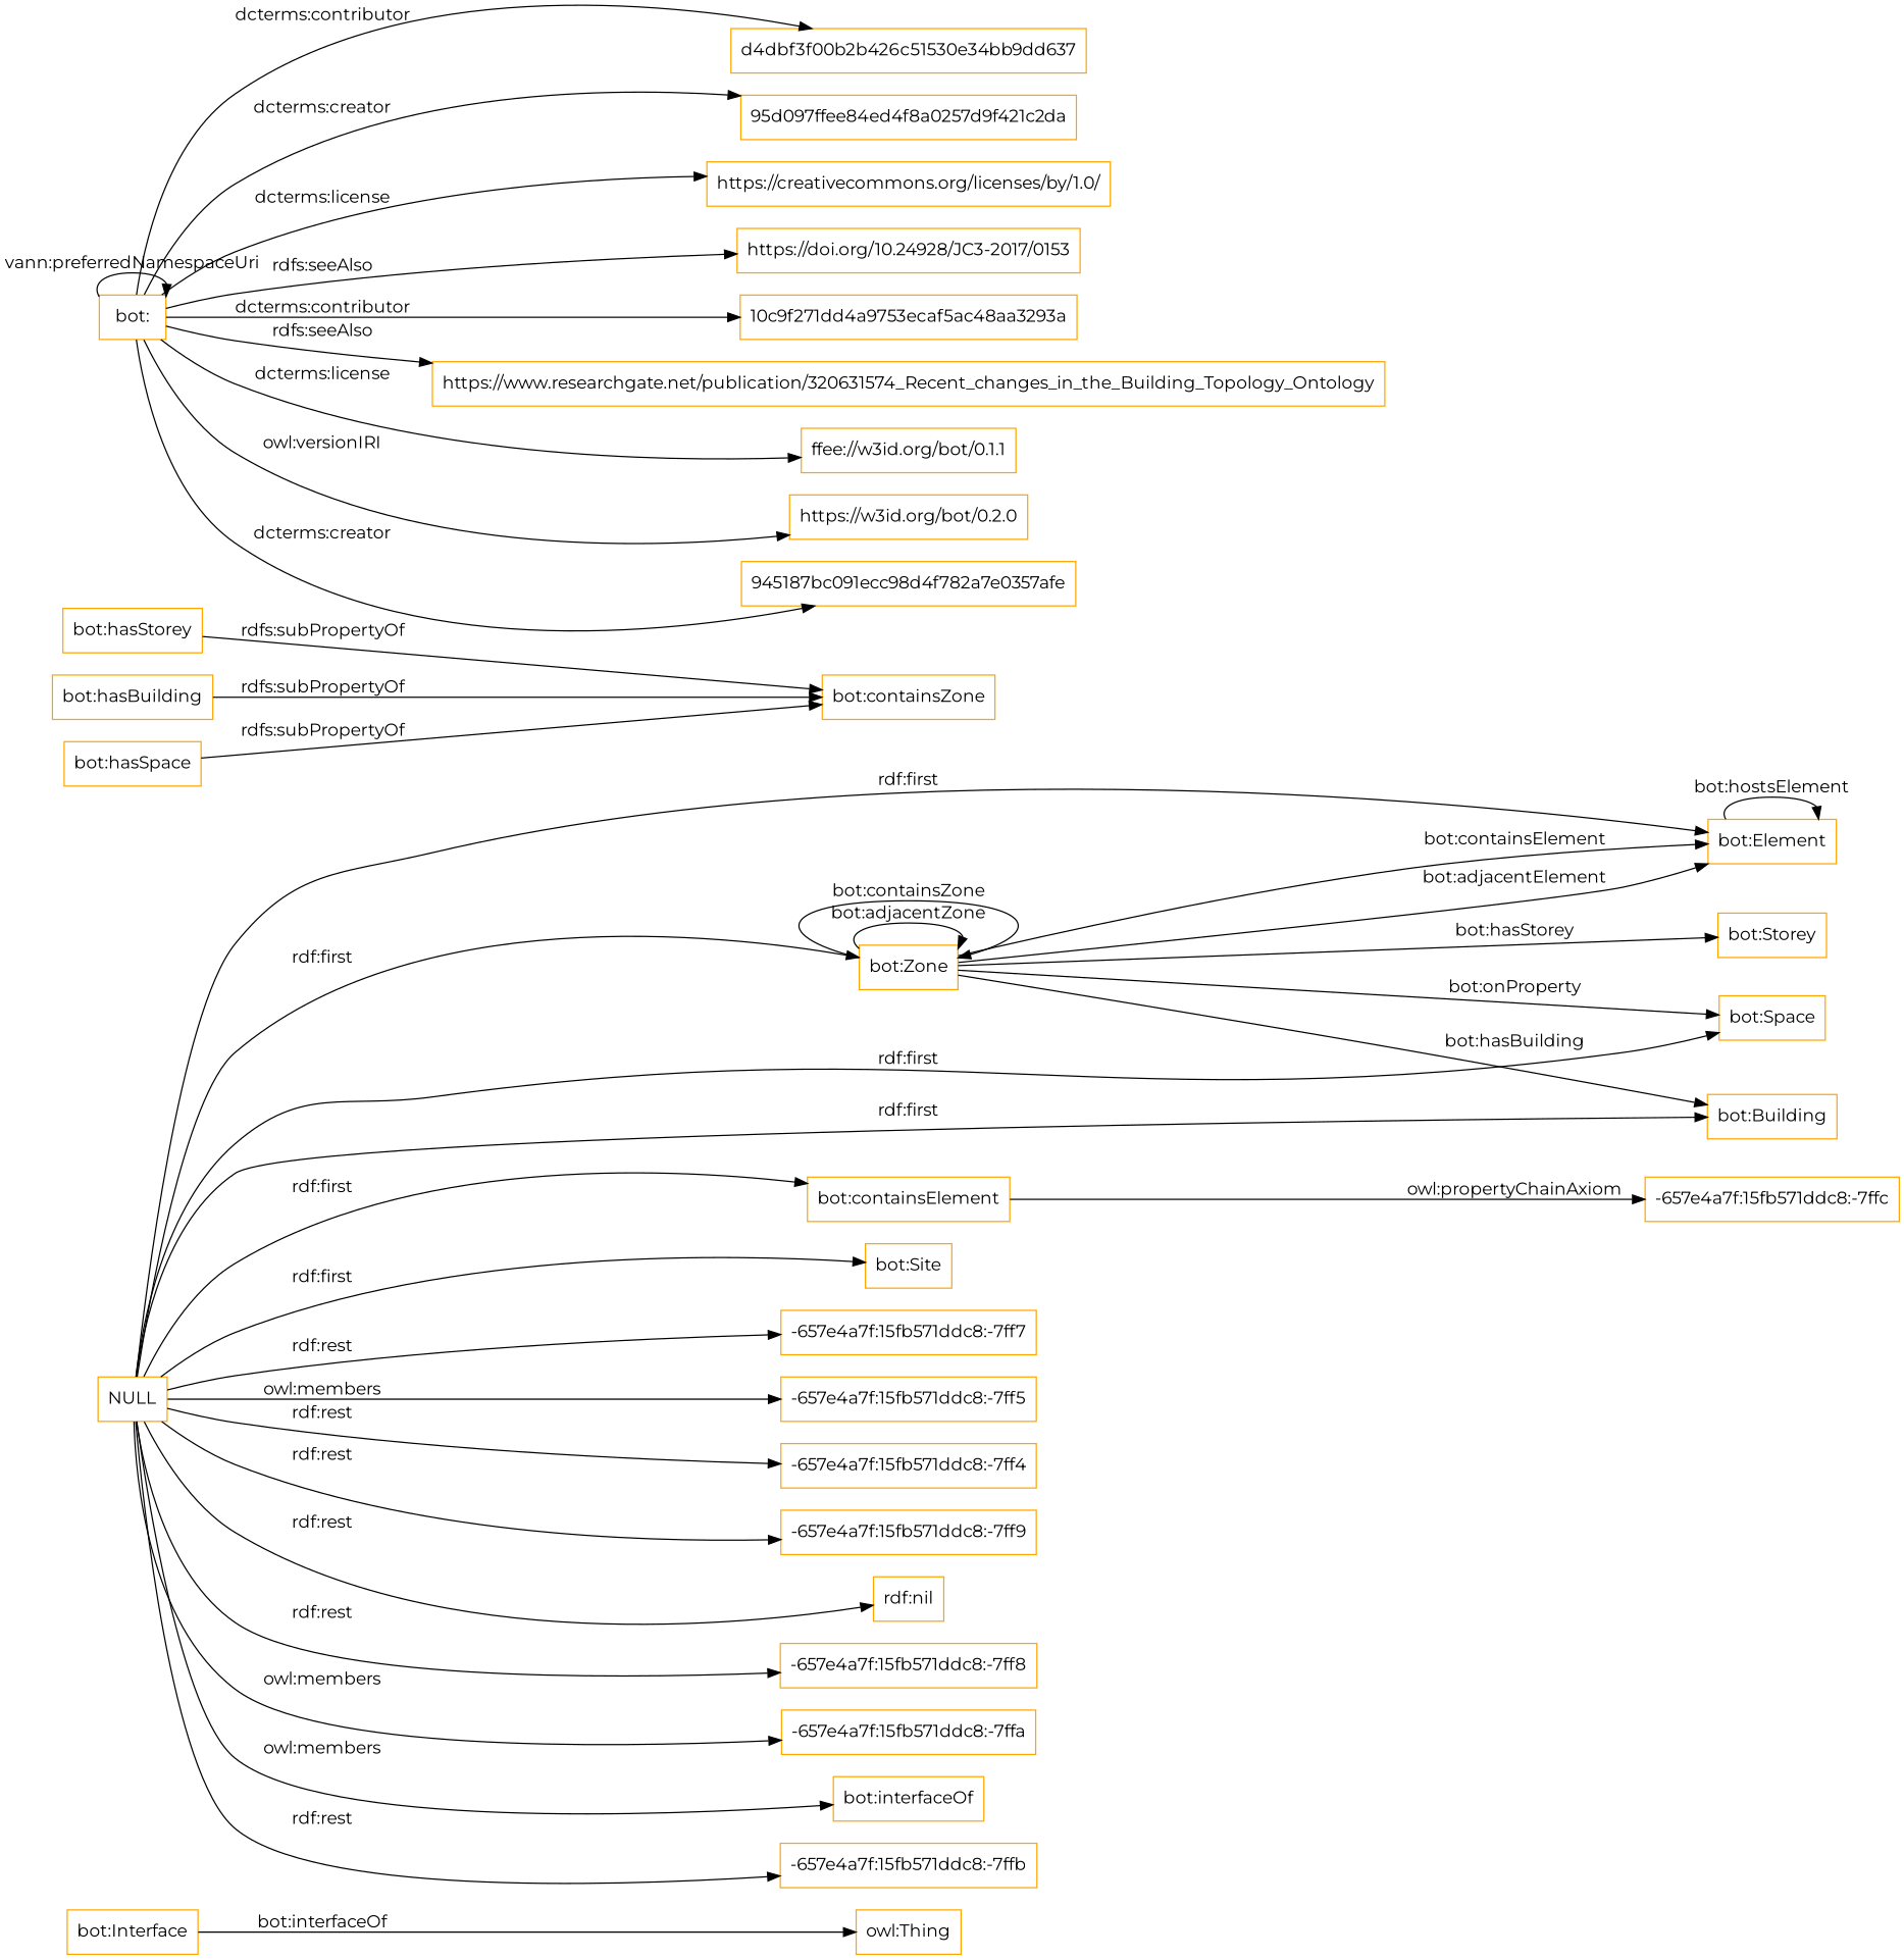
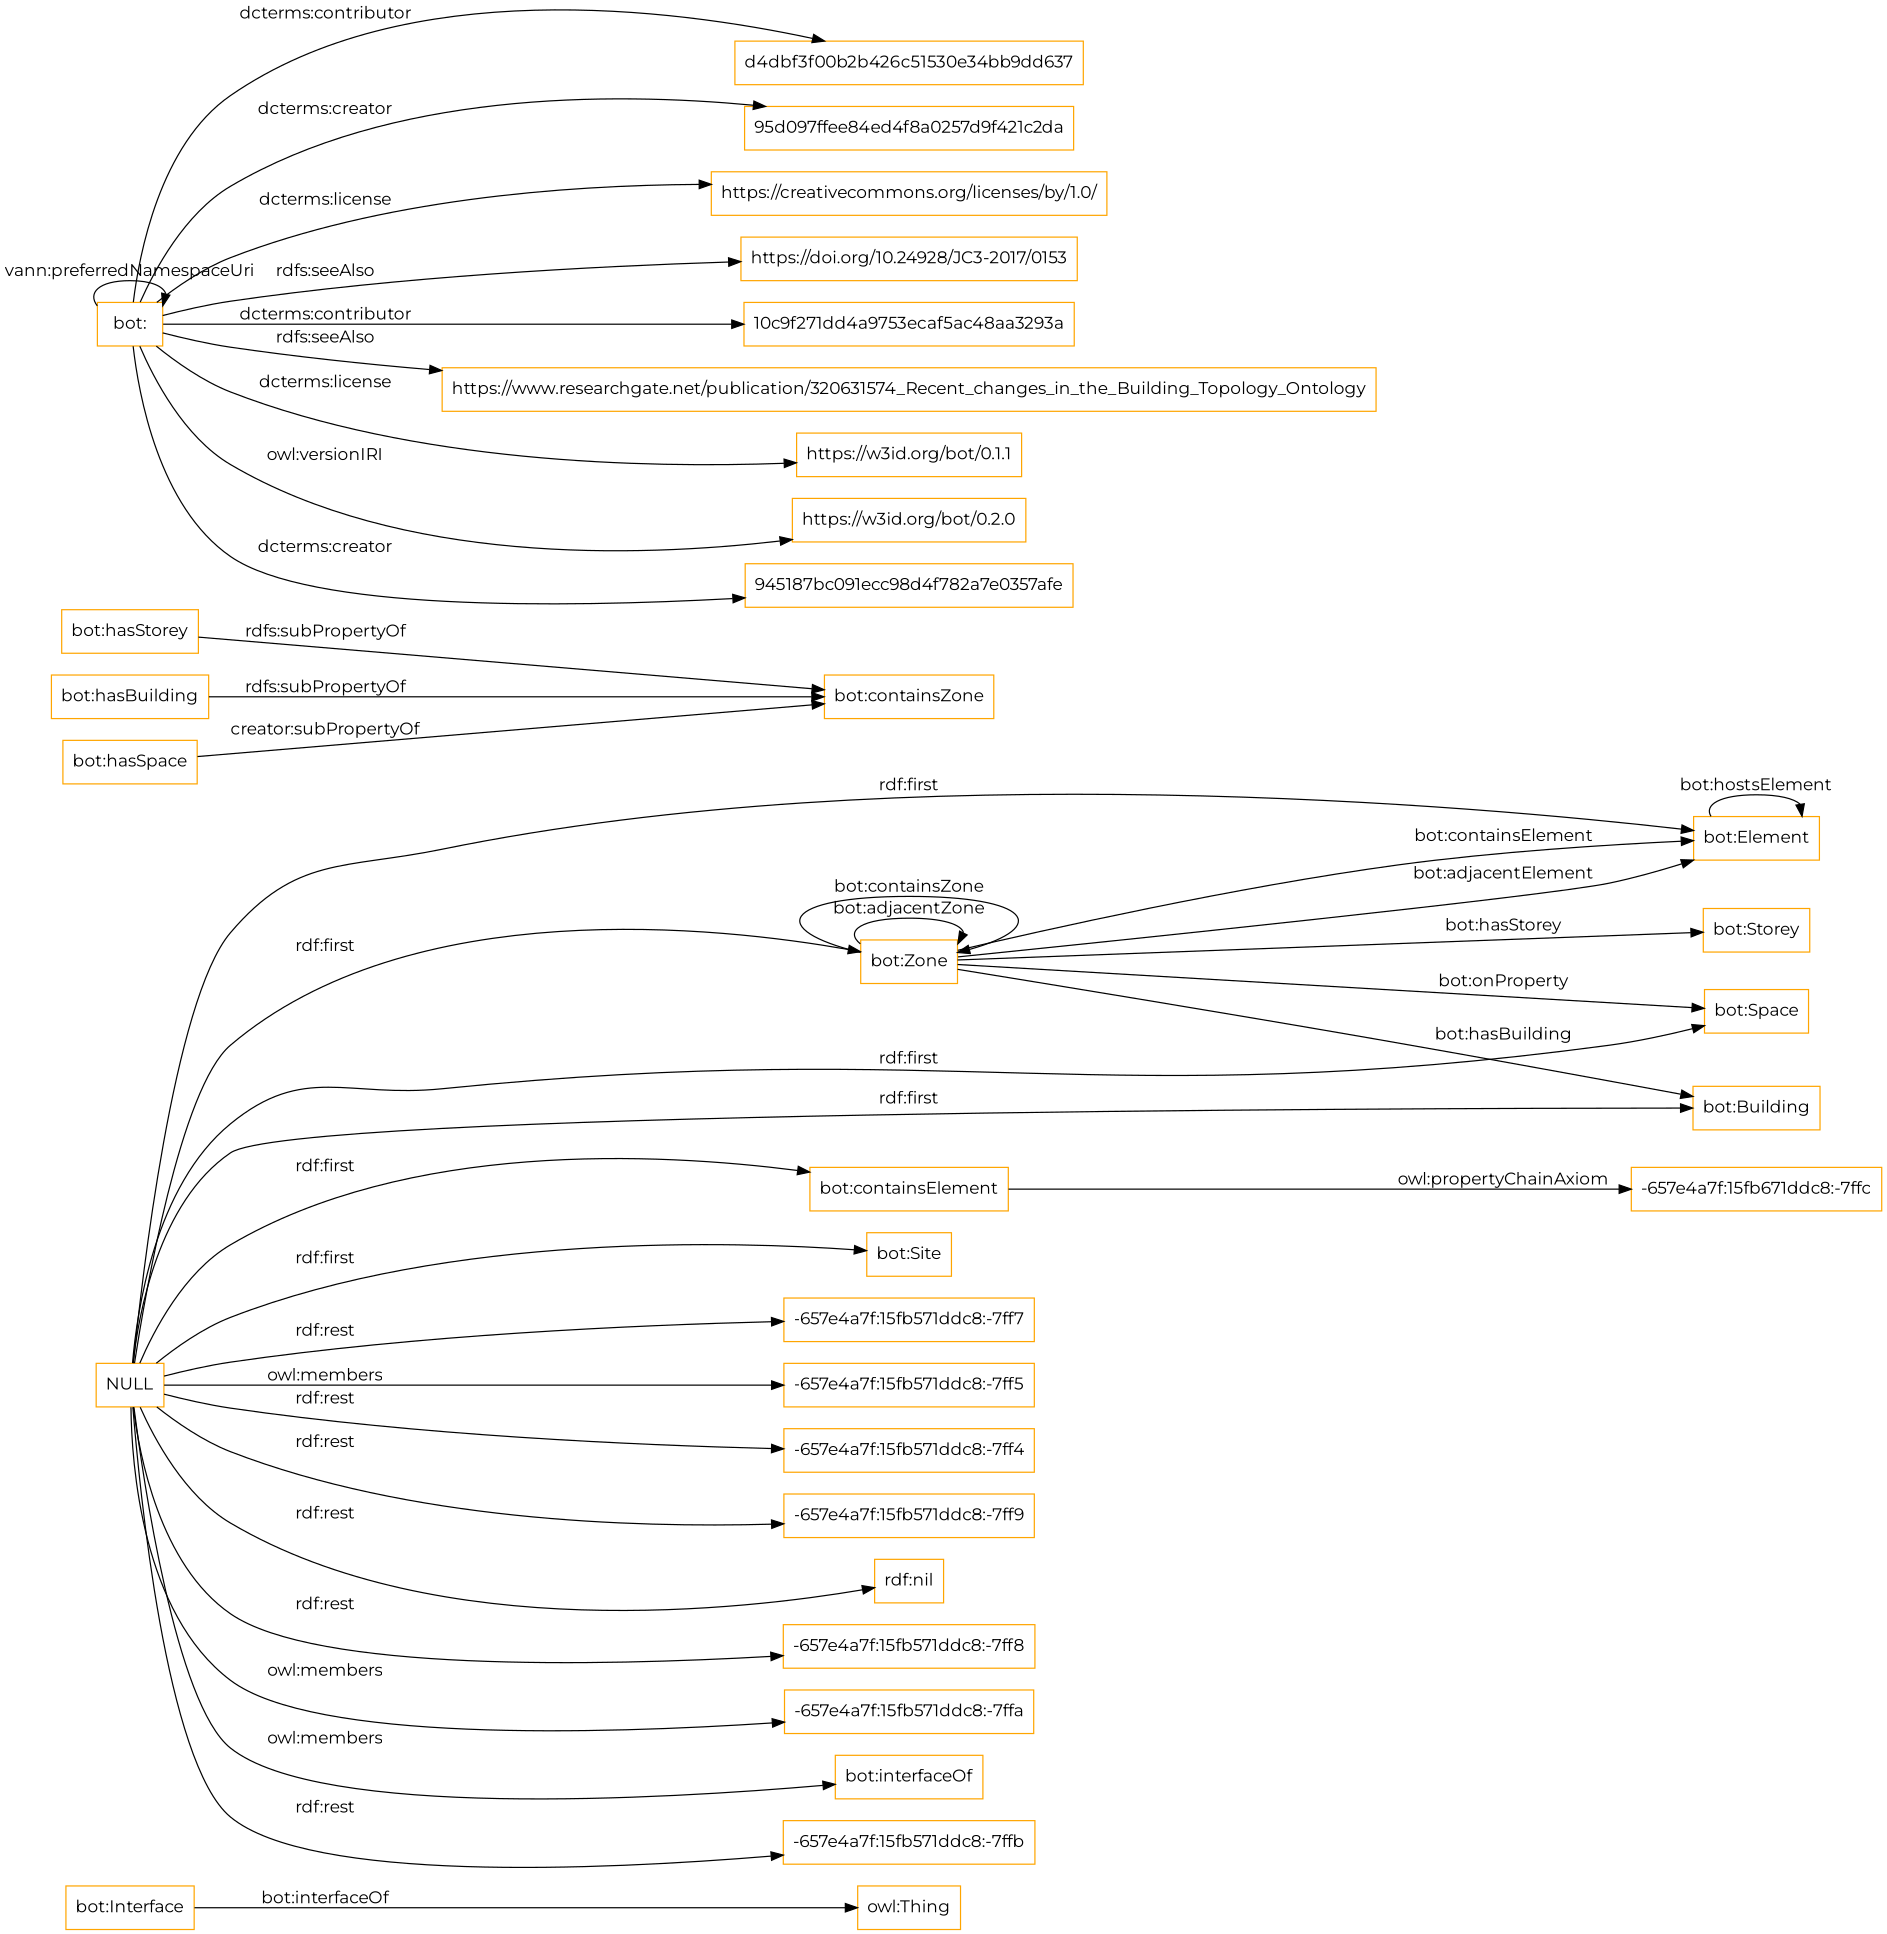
  digraph {
    fontname=Montserrat
    rankdir=LR
    node [color=orange fontname=Montserrat shape=rectangle]
    edge [fontname=Montserrat]
    "bot:Interface"
    "owl:Thing"
    "bot:Element"
    "bot:Zone"
    "bot:Space"
    "bot:Storey"
    "bot:Building"
    "bot:containsElement"
-   "-657e4a7f:15fb571ddc8:-7ffc"
+   "-657e4a7f:15fb571ddc8:-7ffc" [label="-657e4a7f:15fb671ddc8:-7ffc"]
    "bot:hasStorey"
    "bot:containsZone"
    "bot:hasBuilding"
    "bot:"
    d4dbf3f00b2b426c51530e34bb9dd637
    "95d097ffee84ed4f8a0257d9f421c2da"
    "https://creativecommons.org/licenses/by/1.0/"
    "https://doi.org/10.24928/JC3-2017/0153"
    "10c9f271dd4a9753ecaf5ac48aa3293a"
    "https://www.researchgate.net/publication/320631574_Recent_changes_in_the_Building_Topology_Ontology"
-   "https://w3id.org/bot/0.1.1" [label="ffee://w3id.org/bot/0.1.1"]
+   "https://w3id.org/bot/0.1.1"
    "https://w3id.org/bot/0.2.0"
    "945187bc091ecc98d4f782a7e0357afe"
    "bot:hasSpace"
    NULL
    "bot:Site"
    "-657e4a7f:15fb571ddc8:-7ff7"
    "-657e4a7f:15fb571ddc8:-7ff5"
    "-657e4a7f:15fb571ddc8:-7ff4"
    "-657e4a7f:15fb571ddc8:-7ff9"
    "rdf:nil"
    "-657e4a7f:15fb571ddc8:-7ff8"
    "-657e4a7f:15fb571ddc8:-7ffa"
    "bot:interfaceOf"
    "-657e4a7f:15fb571ddc8:-7ffb"
    "bot:Interface" -> "owl:Thing" [label="bot:interfaceOf"]
    "bot:Element" -> "bot:Element" [label="bot:hostsElement"]
    "bot:Zone" -> "bot:Element" [label="bot:adjacentElement"]
    "bot:Zone" -> "bot:Element" [label="bot:containsElement"]
    "bot:Zone" -> "bot:Zone" [label="bot:adjacentZone"]
    "bot:Zone" -> "bot:Zone" [label="bot:containsZone"]
    "bot:Zone" -> "bot:Space" [label="bot:onProperty"]
    "bot:Zone" -> "bot:Storey" [label="bot:hasStorey"]
    "bot:Zone" -> "bot:Building" [label="bot:hasBuilding"]
    "bot:containsElement" -> "-657e4a7f:15fb571ddc8:-7ffc" [label="owl:propertyChainAxiom"]
    "bot:hasStorey" -> "bot:containsZone" [label="rdfs:subPropertyOf"]
    "bot:hasBuilding" -> "bot:containsZone" [label="rdfs:subPropertyOf"]
    "bot:" -> "bot:" [label="vann:preferredNamespaceUri"]
    "bot:" -> d4dbf3f00b2b426c51530e34bb9dd637 [label="dcterms:contributor"]
    "bot:" -> "95d097ffee84ed4f8a0257d9f421c2da" [label="dcterms:creator"]
    "bot:" -> "https://creativecommons.org/licenses/by/1.0/" [label="dcterms:license"]
    "bot:" -> "https://doi.org/10.24928/JC3-2017/0153" [label="rdfs:seeAlso"]
    "bot:" -> "10c9f271dd4a9753ecaf5ac48aa3293a" [label="dcterms:contributor"]
    "bot:" -> "https://www.researchgate.net/publication/320631574_Recent_changes_in_the_Building_Topology_Ontology" [label="rdfs:seeAlso"]
    "bot:" -> "https://w3id.org/bot/0.1.1" [label="dcterms:license"]
    "bot:" -> "https://w3id.org/bot/0.2.0" [label="owl:versionIRI"]
    "bot:" -> "945187bc091ecc98d4f782a7e0357afe" [label="dcterms:creator"]
-   "bot:hasSpace" -> "bot:containsZone" [label="rdfs:subPropertyOf"]
+   "bot:hasSpace" -> "bot:containsZone" [label="creator:subPropertyOf"]
    NULL -> "bot:Element" [label="rdf:first"]
    NULL -> "bot:Zone" [label="rdf:first"]
    NULL -> "bot:Space" [label="rdf:first"]
    NULL -> "bot:Building" [label="rdf:first"]
    NULL -> "bot:containsElement" [label="rdf:first"]
    NULL -> "bot:Site" [label="rdf:first"]
    NULL -> "-657e4a7f:15fb571ddc8:-7ff7" [label="rdf:rest"]
    NULL -> "-657e4a7f:15fb571ddc8:-7ff5" [label="owl:members"]
    NULL -> "-657e4a7f:15fb571ddc8:-7ff4" [label="rdf:rest"]
    NULL -> "-657e4a7f:15fb571ddc8:-7ff9" [label="rdf:rest"]
    NULL -> "rdf:nil" [label="rdf:rest"]
    NULL -> "-657e4a7f:15fb571ddc8:-7ff8" [label="rdf:rest"]
    NULL -> "-657e4a7f:15fb571ddc8:-7ffa" [label="owl:members"]
    NULL -> "bot:interfaceOf" [label="owl:members"]
    NULL -> "-657e4a7f:15fb571ddc8:-7ffb" [label="rdf:rest"]
  }
